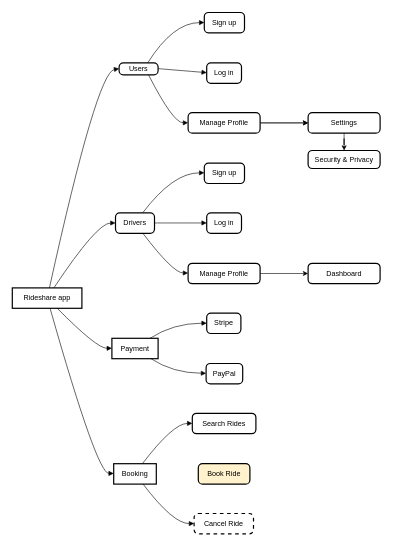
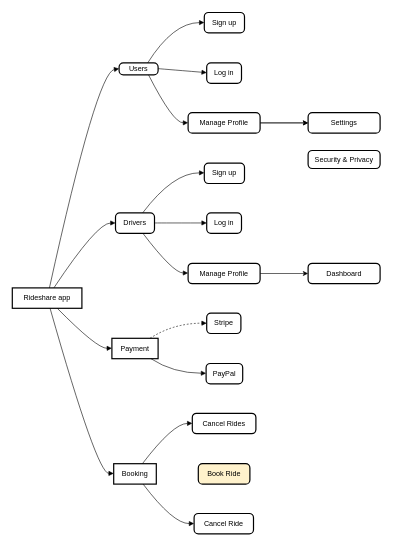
  <mxCell id="0" />
  <mxCell id="1" parent="0" />
  <mxCell id="2" value="Rideshare app" style="whiteSpace=wrap;strokeWidth=2;" parent="1" vertex="1"><mxGeometry y="479" width="116" height="34" as="geometry" x="20" /></mxCell>
  <mxCell id="3" value="Users" style="rounded=1;absoluteArcSize=1;arcSize=14;whiteSpace=wrap;strokeWidth=2;" parent="1" vertex="1"><mxGeometry x="198" y="104" width="65" height="20" as="geometry" /></mxCell>
  <mxCell id="4" value="Drivers" style="rounded=1;absoluteArcSize=1;arcSize=14;whiteSpace=wrap;strokeWidth=2;" parent="1" vertex="1"><mxGeometry x="192" y="354" width="65" height="34" as="geometry" /></mxCell>
  <mxCell id="5" value="Payment" style="whiteSpace=wrap;strokeWidth=2;" parent="1" vertex="1"><mxGeometry x="186" y="563" width="77" height="34" as="geometry" /></mxCell>
  <mxCell id="6" value="Booking" style="whiteSpace=wrap;strokeWidth=2;" parent="1" vertex="1"><mxGeometry x="189" y="772" width="71" height="34" as="geometry" /></mxCell>
  <mxCell id="7" value="Sign up" style="rounded=1;absoluteArcSize=1;arcSize=14;whiteSpace=wrap;strokeWidth=2;" parent="1" vertex="1"><mxGeometry x="340" width="67" height="34" as="geometry" y="20" /></mxCell>
  <mxCell id="8" value="Log in" style="rounded=1;absoluteArcSize=1;arcSize=14;whiteSpace=wrap;strokeWidth=2;" parent="1" vertex="1"><mxGeometry x="344" y="104" width="58" height="34" as="geometry" /></mxCell>
  <mxCell id="9" value="" style="edgeStyle=orthogonalEdgeStyle;rounded=0;orthogonalLoop=1;jettySize=auto;html=1;" edge="1" parent="1" source="11" target="36"><mxGeometry relative="1" as="geometry" /></mxCell>
  <mxCell id="10" value="" style="edgeStyle=orthogonalEdgeStyle;rounded=0;orthogonalLoop=1;jettySize=auto;html=1;" edge="1" parent="1" source="11" target="36"><mxGeometry relative="1" as="geometry" /></mxCell>
  <mxCell id="11" value="Manage Profile" style="rounded=1;absoluteArcSize=1;arcSize=14;whiteSpace=wrap;strokeWidth=2;" parent="1" vertex="1"><mxGeometry x="313" y="187" width="120" height="34" as="geometry" /></mxCell>
  <mxCell id="12" value="Sign up" style="rounded=1;absoluteArcSize=1;arcSize=14;whiteSpace=wrap;strokeWidth=2;" parent="1" vertex="1"><mxGeometry x="340" y="271" width="67" height="34" as="geometry" /></mxCell>
  <mxCell id="13" value="Log in" style="rounded=1;absoluteArcSize=1;arcSize=14;whiteSpace=wrap;strokeWidth=2;" parent="1" vertex="1"><mxGeometry x="344" y="354" width="58" height="34" as="geometry" /></mxCell>
  <mxCell id="14" value="" style="edgeStyle=orthogonalEdgeStyle;rounded=0;orthogonalLoop=1;jettySize=auto;html=1;" edge="1" parent="1" source="15" target="38"><mxGeometry relative="1" as="geometry" /></mxCell>
  <mxCell id="15" value="Manage Profile" style="rounded=1;absoluteArcSize=1;arcSize=14;whiteSpace=wrap;strokeWidth=2;" parent="1" vertex="1"><mxGeometry x="313" y="438" width="120" height="34" as="geometry" /></mxCell>
  <mxCell id="16" value="Stripe" style="rounded=1;absoluteArcSize=1;arcSize=14;whiteSpace=wrap;strokeWidth=2;" parent="1" vertex="1"><mxGeometry x="344" y="521" width="57" height="34" as="geometry" /></mxCell>
  <mxCell id="17" value="PayPal" style="rounded=1;absoluteArcSize=1;arcSize=14;whiteSpace=wrap;strokeWidth=2;" parent="1" vertex="1"><mxGeometry x="343" y="605" width="61" height="34" as="geometry" /></mxCell>
- <mxCell id="18" value="Search Rides" style="rounded=1;absoluteArcSize=1;arcSize=14;whiteSpace=wrap;strokeWidth=2;" parent="1" vertex="1"><mxGeometry x="320" y="688" width="106" height="34" as="geometry" /></mxCell>
+ <mxCell id="18" value="Cancel Rides" style="rounded=1;absoluteArcSize=1;arcSize=14;whiteSpace=wrap;strokeWidth=2;" parent="1" vertex="1"><mxGeometry x="320" y="688" width="106" height="34" as="geometry" /></mxCell>
  <mxCell id="19" value="Book Ride" style="rounded=1;absoluteArcSize=1;arcSize=14;whiteSpace=wrap;strokeWidth=2;fillColor=#fff2cc;" parent="1" vertex="1"><mxGeometry x="330" y="772" width="86" height="34" as="geometry" /></mxCell>
- <mxCell id="20" value="Cancel Ride" style="rounded=1;absoluteArcSize=1;arcSize=14;whiteSpace=wrap;strokeWidth=2;dashed=1;" parent="1" vertex="1"><mxGeometry x="323" y="855" width="99" height="34" as="geometry" /></mxCell>
+ <mxCell id="20" value="Cancel Ride" style="rounded=1;absoluteArcSize=1;arcSize=14;whiteSpace=wrap;strokeWidth=2;" parent="1" vertex="1"><mxGeometry x="323" y="855" width="99" height="34" as="geometry" /></mxCell>
  <mxCell id="21" value="" style="curved=1;startArrow=none;endArrow=block;exitX=0.533;exitY=0.007;entryX=-0.003;entryY=0.478;" parent="1" source="2" target="3" edge="1"><mxGeometry relative="1" as="geometry"><Array as="points"><mxPoint x="161" y="120" /></Array></mxGeometry></mxCell>
  <mxCell id="22" value="" style="curved=1;startArrow=none;endArrow=block;exitX=0.596;exitY=0.007;entryX=0.001;entryY=0.493;" parent="1" source="2" target="4" edge="1"><mxGeometry relative="1" as="geometry"><Array as="points"><mxPoint x="161" y="371" /></Array></mxGeometry></mxCell>
  <mxCell id="23" value="" style="curved=1;startArrow=none;endArrow=block;exitX=0.644;exitY=0.993;entryX=0.002;entryY=0.485;" parent="1" source="2" target="5" edge="1"><mxGeometry relative="1" as="geometry"><Array as="points"><mxPoint x="161" y="580" /></Array></mxGeometry></mxCell>
  <mxCell id="24" value="" style="curved=1;startArrow=none;endArrow=block;exitX=0.542;exitY=0.993;entryX=0.003;entryY=0.478;" parent="1" source="2" target="6" edge="1"><mxGeometry relative="1" as="geometry"><Array as="points"><mxPoint x="161" y="788" /></Array></mxGeometry></mxCell>
  <mxCell id="25" value="" style="curved=1;startArrow=none;endArrow=block;exitX=0.74;exitY=-0.015;entryX=-0.003;entryY=0.493;" parent="1" source="3" target="7" edge="1"><mxGeometry relative="1" as="geometry"><Array as="points"><mxPoint x="288" y="37" /></Array></mxGeometry></mxCell>
  <mxCell id="26" value="" style="curved=1;startArrow=none;endArrow=block;exitX=1.003;exitY=0.478;entryX=0.002;entryY=0.478;" parent="1" source="3" target="8" edge="1"><mxGeometry relative="1" as="geometry"><Array as="points" /></mxGeometry></mxCell>
  <mxCell id="27" value="" style="curved=1;startArrow=none;endArrow=block;exitX=0.74;exitY=0.971;entryX=-0.001;entryY=0.493;" parent="1" source="3" target="11" edge="1"><mxGeometry relative="1" as="geometry"><Array as="points"><mxPoint x="288" y="204" /></Array></mxGeometry></mxCell>
  <mxCell id="28" value="" style="curved=1;startArrow=none;endArrow=block;exitX=0.696;exitY=0;entryX=-0.003;entryY=0.478;" parent="1" source="4" target="12" edge="1"><mxGeometry relative="1" as="geometry"><Array as="points"><mxPoint x="288" y="287" /></Array></mxGeometry></mxCell>
  <mxCell id="29" value="" style="curved=1;startArrow=none;endArrow=block;exitX=0.999;exitY=0.493;entryX=0.002;entryY=0.493;" parent="1" source="4" target="13" edge="1"><mxGeometry relative="1" as="geometry"><Array as="points" /></mxGeometry></mxCell>
  <mxCell id="30" value="" style="curved=1;startArrow=none;endArrow=block;exitX=0.696;exitY=0.985;entryX=-0.001;entryY=0.478;" parent="1" source="4" target="15" edge="1"><mxGeometry relative="1" as="geometry"><Array as="points"><mxPoint x="288" y="454" /></Array></mxGeometry></mxCell>
- <mxCell id="31" value="" style="curved=1;startArrow=none;endArrow=block;exitX=0.83;exitY=-0.007;entryX=0.006;entryY=0.493;" parent="1" source="5" target="16" edge="1"><mxGeometry relative="1" as="geometry"><Array as="points"><mxPoint x="288" y="538" /></Array></mxGeometry></mxCell>
+ <mxCell id="31" value="" style="curved=1;startArrow=none;endArrow=block;exitX=0.83;exitY=-0.007;entryX=0.006;entryY=0.493;dashed=1;" parent="1" source="5" target="16" edge="1"><mxGeometry relative="1" as="geometry"><Array as="points"><mxPoint x="288" y="538" /></Array></mxGeometry></mxCell>
  <mxCell id="32" value="" style="curved=1;startArrow=none;endArrow=block;exitX=0.83;exitY=0.978;entryX=-0.005;entryY=0.478;" parent="1" source="5" target="17" edge="1"><mxGeometry relative="1" as="geometry"><Array as="points"><mxPoint x="288" y="621" /></Array></mxGeometry></mxCell>
  <mxCell id="33" value="" style="curved=1;startArrow=none;endArrow=block;exitX=0.679;exitY=-0.015;entryX=0.003;entryY=0.493;" parent="1" source="6" target="18" edge="1"><mxGeometry relative="1" as="geometry"><Array as="points"><mxPoint x="288" y="705" /></Array></mxGeometry></mxCell>
  <mxCell id="34" value="" style="curved=1;startArrow=none;endArrow=block;exitX=0.679;exitY=0.971;entryX=0.003;entryY=0.493;" parent="1" source="6" target="20" edge="1"><mxGeometry relative="1" as="geometry"><Array as="points"><mxPoint x="288" y="872" /></Array></mxGeometry></mxCell>
- <mxCell id="35" value="" style="edgeStyle=orthogonalEdgeStyle;rounded=0;orthogonalLoop=1;jettySize=auto;html=1;" edge="1" parent="1" source="36" target="37"><mxGeometry relative="1" as="geometry" /></mxCell>
  <mxCell id="36" value="Settings" style="rounded=1;absoluteArcSize=1;arcSize=14;whiteSpace=wrap;strokeWidth=2;" vertex="1" parent="1"><mxGeometry x="513" y="187" width="120" height="34" as="geometry" /></mxCell>
  <mxCell id="37" value="Security &amp; Privacy" style="rounded=1;absoluteArcSize=1;arcSize=14;whiteSpace=wrap;strokeWidth=2;" vertex="1" parent="1"><mxGeometry x="513" y="250" width="120" height="30" as="geometry" /></mxCell>
  <mxCell id="38" value="Dashboard" style="rounded=1;absoluteArcSize=1;arcSize=14;whiteSpace=wrap;strokeWidth=2;" vertex="1" parent="1"><mxGeometry x="513" y="438" width="120" height="34" as="geometry" /></mxCell>
